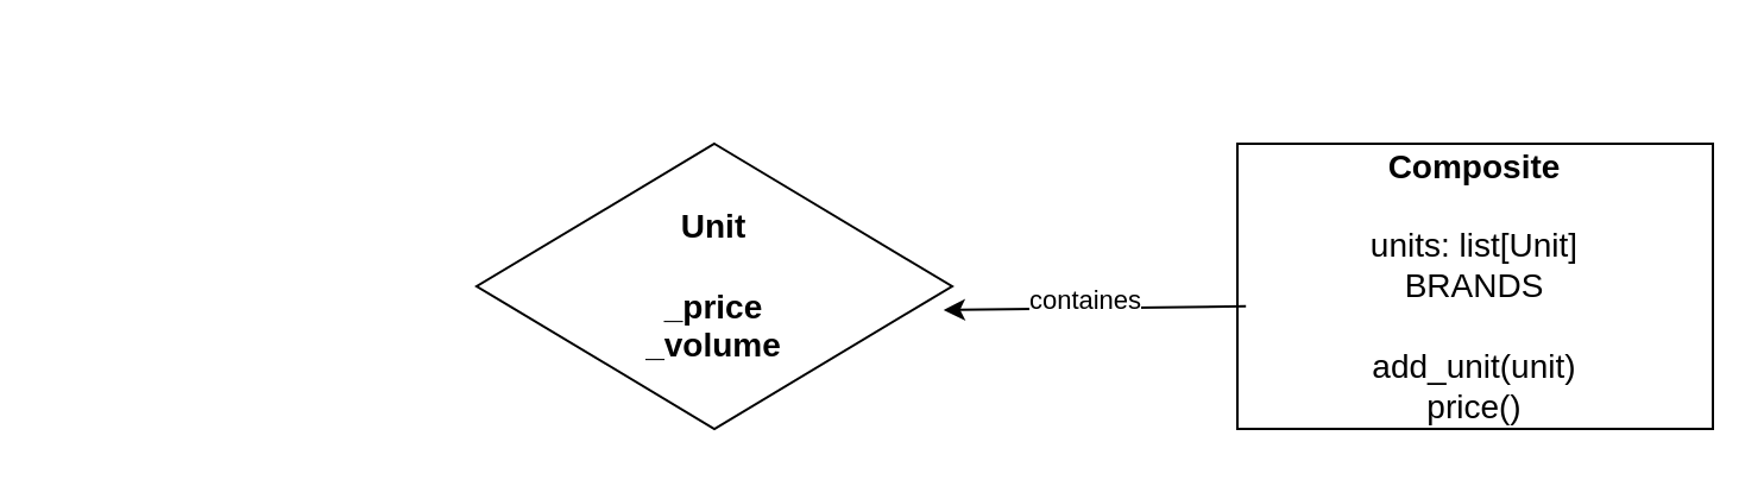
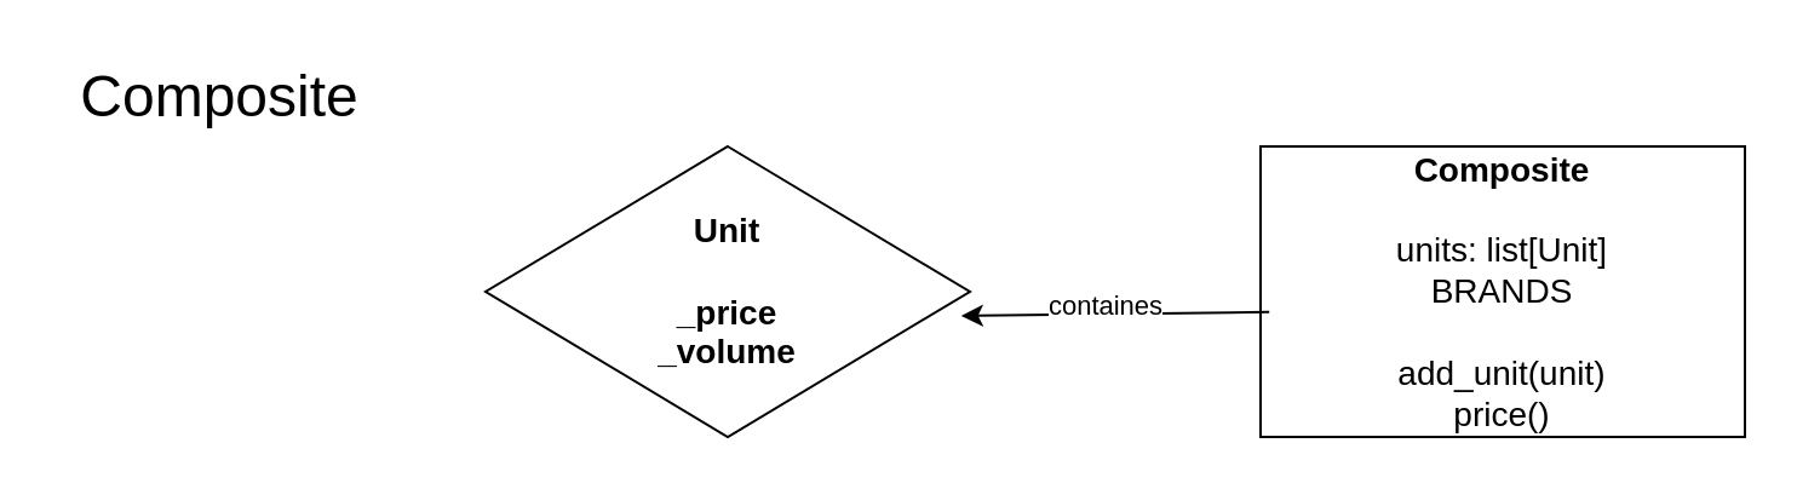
  <mxCell id="0" />
  <mxCell id="1" parent="0" />
  <mxCell id="2" value="&lt;b&gt;&lt;font style=&quot;font-size: 14px;&quot;&gt;Unit&lt;/font&gt;&lt;/b&gt;&lt;div&gt;&lt;b&gt;&lt;font style=&quot;font-size: 14px;&quot;&gt;&lt;br&gt;&lt;/font&gt;&lt;/b&gt;&lt;/div&gt;&lt;div&gt;&lt;font style=&quot;&quot;&gt;&lt;span style=&quot;font-size: 14px;&quot;&gt;&lt;b&gt;_price&lt;/b&gt;&lt;/span&gt;&lt;/font&gt;&lt;/div&gt;&lt;div&gt;&lt;font style=&quot;&quot;&gt;&lt;span style=&quot;font-size: 14px;&quot;&gt;&lt;b&gt;_volume&lt;/b&gt;&lt;/span&gt;&lt;/font&gt;&lt;/div&gt;" style="rhombus;whiteSpace=wrap;html=1;" vertex="1" parent="1"><mxGeometry x="200" y="60" width="200" height="120" as="geometry" /></mxCell>
  <mxCell id="3" value="&lt;b&gt;&lt;font style=&quot;font-size: 14px;&quot;&gt;Composite&lt;/font&gt;&lt;/b&gt;&lt;div&gt;&lt;b&gt;&lt;font style=&quot;font-size: 14px;&quot;&gt;&lt;br&gt;&lt;/font&gt;&lt;/b&gt;&lt;/div&gt;&lt;div&gt;&lt;span style=&quot;font-size: 14px;&quot;&gt;units: list[Unit]&lt;/span&gt;&lt;/div&gt;&lt;div&gt;&lt;span style=&quot;font-size: 14px;&quot;&gt;BRANDS&lt;/span&gt;&lt;/div&gt;&lt;div&gt;&lt;span style=&quot;font-size: 14px;&quot;&gt;&lt;br&gt;&lt;/span&gt;&lt;/div&gt;&lt;div&gt;&lt;span style=&quot;font-size: 14px;&quot;&gt;add_unit(unit)&lt;/span&gt;&lt;/div&gt;&lt;div&gt;&lt;span style=&quot;font-size: 14px;&quot;&gt;price()&lt;/span&gt;&lt;/div&gt;" style="rounded=0;whiteSpace=wrap;html=1;" vertex="1" parent="1"><mxGeometry x="520" y="60" width="200" height="120" as="geometry" /></mxCell>
  <mxCell id="4" value="" style="endArrow=classic;html=1;rounded=0;entryX=0.982;entryY=0.583;entryDx=0;entryDy=0;entryPerimeter=0;exitX=0.018;exitY=0.57;exitDx=0;exitDy=0;exitPerimeter=0;" edge="1" parent="1" source="3" target="2"><mxGeometry width="50" height="50" relative="1" as="geometry"><mxPoint x="430" y="130" as="sourcePoint" /><mxPoint x="480" y="80" as="targetPoint" /></mxGeometry></mxCell>
  <mxCell id="5" value="containes&lt;div&gt;&lt;br&gt;&lt;/div&gt;" style="edgeLabel;html=1;align=center;verticalAlign=middle;resizable=0;points=[];" vertex="1" connectable="0" parent="4"><mxGeometry x="0.073" y="3" relative="1" as="geometry"><mxPoint as="offset" /></mxGeometry></mxCell>
+ <mxCell id="6" value="&lt;font style=&quot;font-size: 24px;&quot;&gt;Composite&lt;/font&gt;" style="text;html=1;align=center;verticalAlign=middle;resizable=0;points=[];autosize=1;strokeColor=none;fillColor=none;" vertex="1" parent="1"><mxGeometry x="20" y="20" width="140" height="40" as="geometry" /></mxCell>
